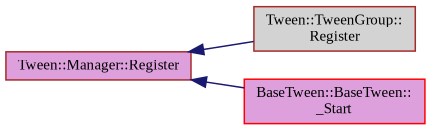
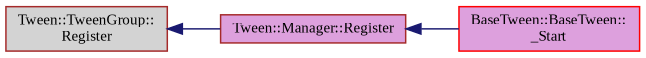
  digraph {
    fontname="Liberation Serif"
    rankdir=LR
    node [color=brown fillcolor=plum fontname="Liberation Serif" fontsize=10 shape=record style=filled]
    edge [color=midnightblue dir=back fontname="Liberation Serif" fontsize=10 labelfontname=FreeSans labelfontsize=10 style=solid]
    n1 [fillcolor=lightgrey fontcolor=black height=0.2 label="Tween::TweenGroup::\lRegister" width=0.4]
    n2 [height=0.2 label="Tween::Manager::Register" width=0.4]
    n3 [color=red height=0.2 label="BaseTween::BaseTween::\l_Start" width=0.4]
-   n2 -> n1
+   n1 -> n2
    n2 -> n3
  }
